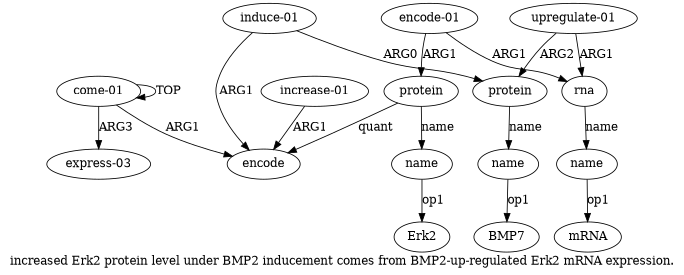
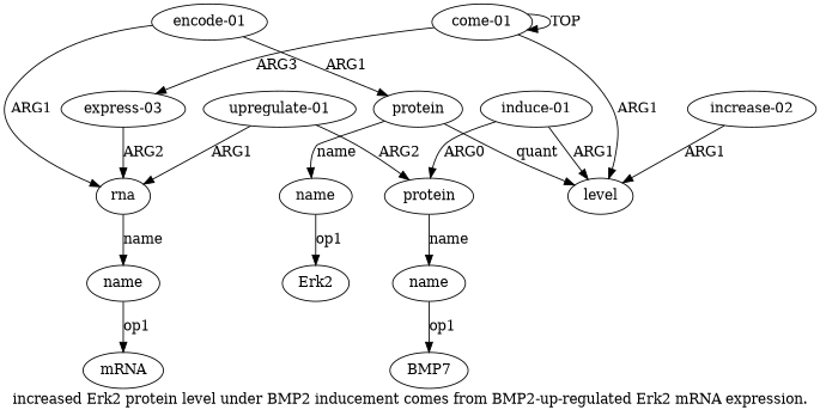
  digraph {
    label="increased Erk2 protein level under BMP2 inducement comes from BMP2-up-regulated Erk2 mRNA expression."
    node [color=black gold_ind=-1 gold_label=name test_ind=-1 test_label=name]
    edge [color=black gold_label=ARG1 test_label=ARG1]
    n1 [gold_label=BMP2 label=BMP7 test_label=BMP2]
    n2 [gold_ind=11 gold_label="upregulate-01" label="upregulate-01" test_ind=11 test_label="upregulate-01"]
    n3 [gold_ind=6 gold_label=protein label=protein test_ind=6 test_label=protein]
    n4 [gold_ind=9 gold_label=rna label=rna test_ind=9 test_label=rna]
    n5 [gold_ind=7 label=name test_ind=7]
    n6 [gold_ind=10 label=name test_ind=10]
    n7 [gold_label=mRNA label=mRNA test_label=mRNA]
    n8 [gold_ind=12 gold_label="encode-01" label="encode-01" test_ind=12 test_label="encode-01"]
    n9 [gold_ind=2 gold_label=protein label=protein test_ind=2 test_label=protein]
-   n10 [gold_ind=1 gold_label=level label=encode test_ind=1 test_label=level]
+   n10 [gold_ind=1 gold_label=level label=level test_ind=1 test_label=level]
    n11 [gold_ind=3 label=name test_ind=3]
    n12 [gold_label=Erk2 label=Erk2 test_label=Erk2]
    n13 [gold_ind=0 gold_label="come-01" label="come-01" test_ind=0 test_label="come-01"]
    n14 [gold_ind=8 gold_label="express-03" label="express-03" test_ind=8 test_label="express-03"]
    n15 [gold_ind=5 gold_label="induce-01" label="induce-01" test_ind=5 test_label="induce-01"]
-   n16 [gold_ind=4 gold_label="increase-01" label="increase-01" test_ind=4 test_label="increase-01"]
+   n16 [gold_ind=4 gold_label="increase-01" label="increase-02" test_ind=4 test_label="increase-01"]
    n2 -> n3 [gold_label=ARG2 label=ARG2 test_label=ARG2]
    n2 -> n4 [label=ARG1]
    n3 -> n5 [gold_label=name label=name test_label=name]
    n4 -> n6 [gold_label=name label=name test_label=name]
    n5 -> n1 [gold_label=op1 label=op1 test_label=op1]
    n6 -> n7 [gold_label=op1 label=op1 test_label=op1]
    n8 -> n4 [gold_label=ARG0 label=ARG1 test_label=ARG0]
    n8 -> n9 [label=ARG1]
    n9 -> n10 [gold_label=quant label=quant test_label=quant]
    n9 -> n11 [gold_label=name label=name test_label=name]
    n11 -> n12 [gold_label=op1 label=op1 test_label=op1]
    n13 -> n10 [label=ARG1]
    n13 -> n13 [gold_label=TOP label=TOP test_label=TOP]
    n13 -> n14 [gold_label=ARG3 label=ARG3 test_label=ARG3]
+   n14 -> n4 [gold_label=ARG2 label=ARG2 test_label=ARG2]
    n15 -> n3 [gold_label=ARG0 label=ARG0 test_label=ARG0]
    n15 -> n10 [label=ARG1]
    n16 -> n10 [label=ARG1]
  }
